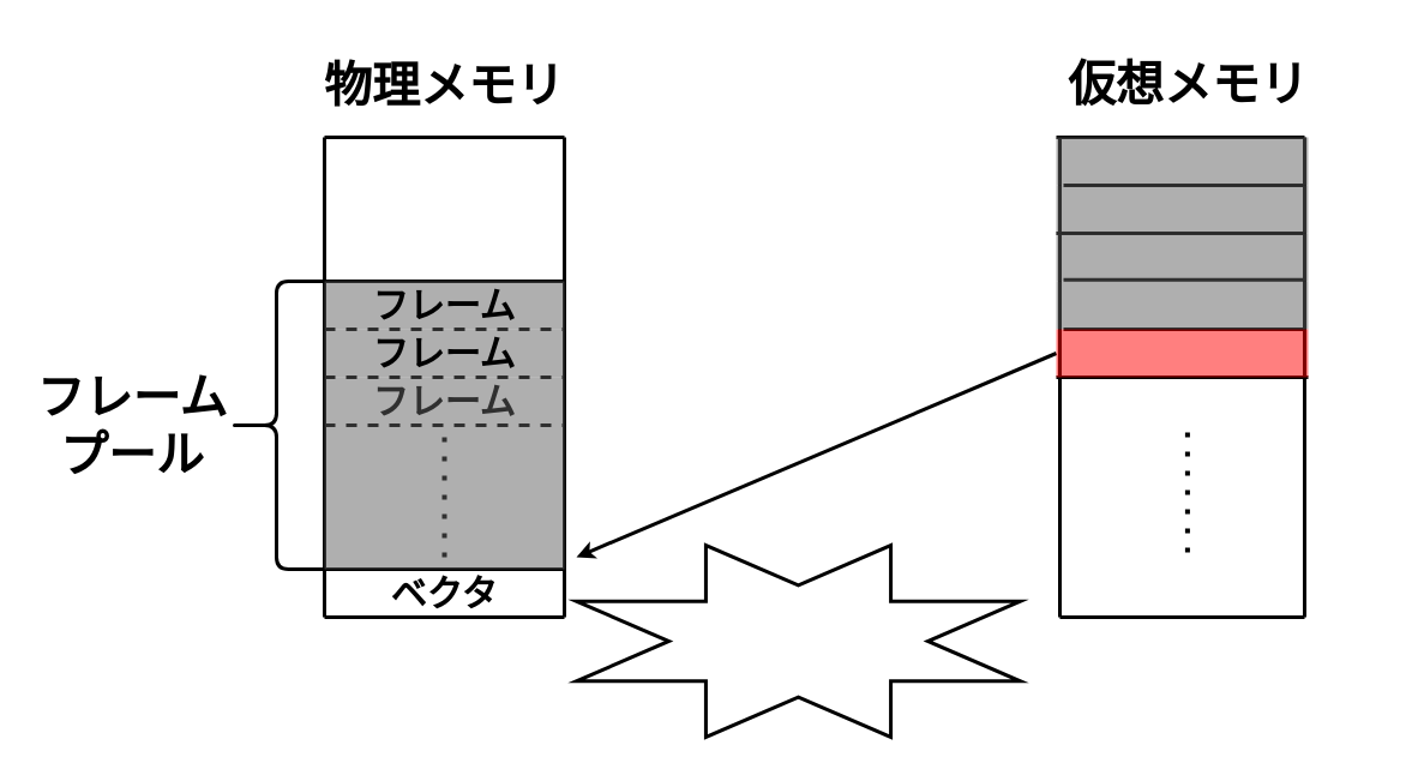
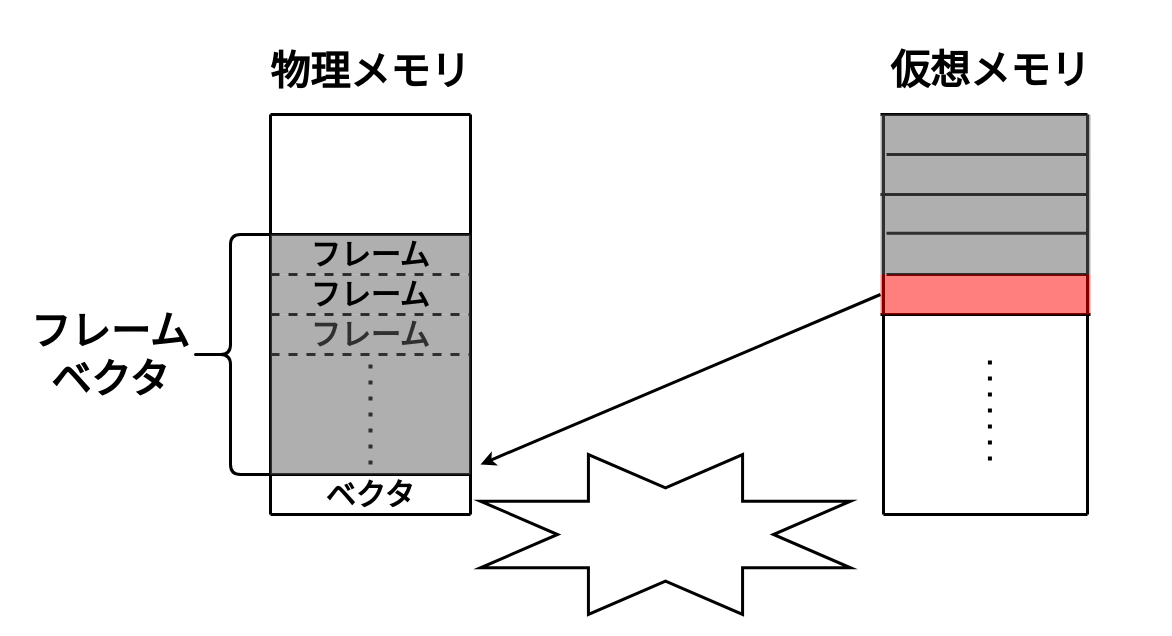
  <mxCell id="0" />
  <mxCell id="1" parent="0" />
- <mxCell id="2" value="&lt;span style=&quot;font-size: 40px;&quot;&gt;&lt;b&gt;フレーム&lt;br&gt;プール&lt;/b&gt;&lt;/span&gt;" style="text;html=1;strokeColor=none;fillColor=none;align=center;verticalAlign=middle;whiteSpace=wrap;rounded=0;" parent="1" vertex="1"><mxGeometry x="20" y="310" width="180" height="80" as="geometry" /></mxCell>
+ <mxCell id="2" value="&lt;span style=&quot;font-size: 40px;&quot;&gt;&lt;b&gt;フレーム&lt;br&gt;ベクタ&lt;/b&gt;&lt;/span&gt;" style="text;html=1;strokeColor=none;fillColor=none;align=center;verticalAlign=middle;whiteSpace=wrap;rounded=0;" parent="1" vertex="1"><mxGeometry x="20" y="310" width="180" height="80" as="geometry" /></mxCell>
  <mxCell id="3" value="" style="shape=curlyBracket;whiteSpace=wrap;html=1;rounded=1;labelPosition=left;verticalLabelPosition=middle;align=right;verticalAlign=middle;strokeWidth=3;fontSize=70;" parent="1" vertex="1"><mxGeometry x="190" y="230" width="80" height="240" as="geometry" /></mxCell>
  <mxCell id="4" value="" style="endArrow=none;html=1;rounded=0;strokeWidth=3;" parent="1" edge="1"><mxGeometry width="50" height="50" relative="1" as="geometry"><mxPoint x="883" y="510" as="sourcePoint" /><mxPoint x="883" y="110" as="targetPoint" /></mxGeometry></mxCell>
  <mxCell id="5" value="" style="endArrow=none;html=1;rounded=0;strokeWidth=3;" parent="1" edge="1"><mxGeometry width="50" height="50" relative="1" as="geometry"><mxPoint x="1087" y="510" as="sourcePoint" /><mxPoint x="1087" y="110" as="targetPoint" /></mxGeometry></mxCell>
  <mxCell id="6" value="" style="endArrow=none;html=1;rounded=0;strokeWidth=3;" parent="1" edge="1"><mxGeometry width="50" height="50" relative="1" as="geometry"><mxPoint x="883" y="510" as="sourcePoint" /><mxPoint x="1087" y="510" as="targetPoint" /></mxGeometry></mxCell>
  <mxCell id="7" value="" style="endArrow=none;html=1;rounded=0;strokeWidth=3;" parent="1" edge="1"><mxGeometry width="50" height="50" relative="1" as="geometry"><mxPoint x="880" y="110" as="sourcePoint" /><mxPoint x="1087" y="110" as="targetPoint" /></mxGeometry></mxCell>
  <mxCell id="8" value="&lt;span style=&quot;font-size: 40px;&quot;&gt;&lt;b&gt;仮想メモリ&lt;/b&gt;&lt;/span&gt;" style="text;html=1;strokeColor=none;fillColor=none;align=center;verticalAlign=middle;whiteSpace=wrap;rounded=0;" parent="1" vertex="1"><mxGeometry x="830" y="20" width="320" height="90" as="geometry" /></mxCell>
  <mxCell id="9" value="" style="endArrow=none;html=1;rounded=0;strokeWidth=3;" parent="1" edge="1"><mxGeometry width="50" height="50" relative="1" as="geometry"><mxPoint x="886" y="150" as="sourcePoint" /><mxPoint x="1087" y="150" as="targetPoint" /></mxGeometry></mxCell>
  <mxCell id="10" value="" style="endArrow=none;html=1;rounded=0;strokeWidth=3;" parent="1" edge="1"><mxGeometry width="50" height="50" relative="1" as="geometry"><mxPoint x="880" y="190" as="sourcePoint" /><mxPoint x="1087" y="190" as="targetPoint" /></mxGeometry></mxCell>
  <mxCell id="11" value="" style="endArrow=none;html=1;rounded=0;strokeWidth=3;" parent="1" edge="1"><mxGeometry width="50" height="50" relative="1" as="geometry"><mxPoint x="886" y="228.82" as="sourcePoint" /><mxPoint x="1087" y="228.82" as="targetPoint" /></mxGeometry></mxCell>
  <mxCell id="12" value="" style="endArrow=none;html=1;rounded=0;strokeWidth=3;" parent="1" edge="1"><mxGeometry width="50" height="50" relative="1" as="geometry"><mxPoint x="886" y="270" as="sourcePoint" /><mxPoint x="1087" y="270" as="targetPoint" /></mxGeometry></mxCell>
  <mxCell id="13" value="" style="endArrow=classic;html=1;rounded=0;fontSize=70;strokeWidth=3;entryX=1.05;entryY=-0.25;entryDx=0;entryDy=0;exitX=0;exitY=0.5;exitDx=0;exitDy=0;entryPerimeter=0;" parent="1" source="39" target="25" edge="1"><mxGeometry width="50" height="50" relative="1" as="geometry"><mxPoint x="732" y="400" as="sourcePoint" /><mxPoint x="410" y="1799" as="targetPoint" /></mxGeometry></mxCell>
  <mxCell id="14" value="" style="verticalLabelPosition=bottom;verticalAlign=top;html=1;shape=mxgraph.basic.8_point_star;strokeWidth=3;fontSize=70;fillColor=default;" parent="1" vertex="1"><mxGeometry x="480" y="450" width="370" height="160" as="geometry" /></mxCell>
  <mxCell id="15" value="" style="endArrow=none;html=1;rounded=0;strokeWidth=3;" edge="1" parent="1"><mxGeometry width="50" height="50" relative="1" as="geometry"><mxPoint x="270" y="110" as="sourcePoint" /><mxPoint x="470" y="110" as="targetPoint" /></mxGeometry></mxCell>
  <mxCell id="16" value="" style="endArrow=none;html=1;rounded=0;strokeWidth=3;" edge="1" parent="1"><mxGeometry width="50" height="50" relative="1" as="geometry"><mxPoint x="270" y="110" as="sourcePoint" /><mxPoint x="270" y="510" as="targetPoint" /></mxGeometry></mxCell>
  <mxCell id="17" value="" style="endArrow=none;html=1;rounded=0;strokeWidth=3;" edge="1" parent="1"><mxGeometry width="50" height="50" relative="1" as="geometry"><mxPoint x="470" y="110" as="sourcePoint" /><mxPoint x="470" y="510" as="targetPoint" /></mxGeometry></mxCell>
  <mxCell id="18" value="" style="endArrow=none;html=1;rounded=0;strokeWidth=3;" edge="1" parent="1"><mxGeometry width="50" height="50" relative="1" as="geometry"><mxPoint x="270" y="510" as="sourcePoint" /><mxPoint x="470" y="510" as="targetPoint" /></mxGeometry></mxCell>
  <mxCell id="19" value="" style="endArrow=none;html=1;rounded=0;strokeWidth=3;" edge="1" parent="1"><mxGeometry width="50" height="50" relative="1" as="geometry"><mxPoint x="270" y="230" as="sourcePoint" /><mxPoint x="470" y="230" as="targetPoint" /></mxGeometry></mxCell>
  <mxCell id="20" value="" style="endArrow=none;html=1;rounded=0;strokeWidth=3;" edge="1" parent="1"><mxGeometry width="50" height="50" relative="1" as="geometry"><mxPoint x="270" y="470" as="sourcePoint" /><mxPoint x="470" y="470" as="targetPoint" /></mxGeometry></mxCell>
  <mxCell id="21" value="" style="endArrow=none;dashed=1;html=1;rounded=0;strokeWidth=3;" edge="1" parent="1"><mxGeometry width="50" height="50" relative="1" as="geometry"><mxPoint x="270" y="270" as="sourcePoint" /><mxPoint x="470" y="270" as="targetPoint" /></mxGeometry></mxCell>
  <mxCell id="22" value="" style="endArrow=none;dashed=1;html=1;rounded=0;strokeWidth=3;" edge="1" parent="1"><mxGeometry width="50" height="50" relative="1" as="geometry"><mxPoint x="270" y="310" as="sourcePoint" /><mxPoint x="470" y="310" as="targetPoint" /></mxGeometry></mxCell>
  <mxCell id="23" value="" style="endArrow=none;dashed=1;html=1;rounded=0;strokeWidth=3;" edge="1" parent="1"><mxGeometry width="50" height="50" relative="1" as="geometry"><mxPoint x="270" y="350" as="sourcePoint" /><mxPoint x="470" y="350" as="targetPoint" /></mxGeometry></mxCell>
  <mxCell id="24" value="" style="endArrow=none;dashed=1;html=1;dashPattern=1 3;strokeWidth=4;rounded=0;" edge="1" parent="1"><mxGeometry width="50" height="50" relative="1" as="geometry"><mxPoint x="370" y="460" as="sourcePoint" /><mxPoint x="370" y="360" as="targetPoint" /></mxGeometry></mxCell>
  <mxCell id="25" value="&lt;b&gt;&lt;font style=&quot;font-size: 30px;&quot;&gt;ベクタ&lt;/font&gt;&lt;/b&gt;" style="text;html=1;strokeColor=none;fillColor=none;align=center;verticalAlign=middle;whiteSpace=wrap;rounded=0;" vertex="1" parent="1"><mxGeometry x="270" y="470" width="200" height="40" as="geometry" /></mxCell>
  <mxCell id="26" value="" style="rounded=0;whiteSpace=wrap;html=1;strokeWidth=3;fontSize=30;strokeColor=none;fillColor=#616161;opacity=50;" vertex="1" parent="1"><mxGeometry x="270" y="230" width="200" height="40" as="geometry" /></mxCell>
  <mxCell id="27" value="" style="rounded=0;whiteSpace=wrap;html=1;strokeWidth=3;fontSize=30;strokeColor=none;fillColor=#616161;opacity=50;" vertex="1" parent="1"><mxGeometry x="270" y="270" width="200" height="40" as="geometry" /></mxCell>
  <mxCell id="28" value="&lt;p style=&quot;line-height: 70%;&quot;&gt;&lt;b style=&quot;&quot;&gt;&lt;font style=&quot;&quot;&gt;&lt;font style=&quot;font-size: 40px;&quot;&gt;物理メモリ&lt;/font&gt;&lt;br&gt;&lt;/font&gt;&lt;/b&gt;&lt;/p&gt;" style="text;html=1;strokeColor=none;fillColor=none;align=center;verticalAlign=middle;whiteSpace=wrap;rounded=0;fontSize=50;" vertex="1" parent="1"><mxGeometry x="250" y="20" width="240" height="90" as="geometry" /></mxCell>
  <mxCell id="29" value="&lt;b&gt;&lt;font style=&quot;font-size: 30px;&quot;&gt;フレーム&lt;/font&gt;&lt;/b&gt;" style="text;html=1;strokeColor=none;fillColor=none;align=center;verticalAlign=middle;whiteSpace=wrap;rounded=0;" vertex="1" parent="1"><mxGeometry x="270" y="230" width="200" height="40" as="geometry" /></mxCell>
  <mxCell id="30" value="&lt;b&gt;&lt;font style=&quot;font-size: 30px;&quot;&gt;フレーム&lt;/font&gt;&lt;/b&gt;" style="text;html=1;strokeColor=none;fillColor=none;align=center;verticalAlign=middle;whiteSpace=wrap;rounded=0;" vertex="1" parent="1"><mxGeometry x="270" y="270" width="200" height="40" as="geometry" /></mxCell>
  <mxCell id="31" value="&lt;b&gt;&lt;font style=&quot;font-size: 30px;&quot;&gt;フレーム&lt;/font&gt;&lt;/b&gt;" style="text;html=1;strokeColor=none;fillColor=none;align=center;verticalAlign=middle;whiteSpace=wrap;rounded=0;" vertex="1" parent="1"><mxGeometry x="270" y="310" width="200" height="40" as="geometry" /></mxCell>
  <mxCell id="32" value="" style="endArrow=none;html=1;rounded=0;strokeWidth=3;" edge="1" parent="1"><mxGeometry width="50" height="50" relative="1" as="geometry"><mxPoint x="880" y="310" as="sourcePoint" /><mxPoint x="1090" y="310" as="targetPoint" /></mxGeometry></mxCell>
  <mxCell id="33" value="" style="endArrow=none;dashed=1;html=1;dashPattern=1 3;strokeWidth=4;rounded=0;" edge="1" parent="1"><mxGeometry width="50" height="50" relative="1" as="geometry"><mxPoint x="989.41" y="456" as="sourcePoint" /><mxPoint x="989.41" y="356" as="targetPoint" /></mxGeometry></mxCell>
  <mxCell id="34" value="" style="rounded=0;whiteSpace=wrap;html=1;strokeWidth=3;fontSize=30;strokeColor=none;fillColor=#616161;opacity=50;" vertex="1" parent="1"><mxGeometry x="880" y="110" width="210" height="40" as="geometry" /></mxCell>
  <mxCell id="35" value="" style="rounded=0;whiteSpace=wrap;html=1;strokeWidth=3;fontSize=30;strokeColor=none;fillColor=#616161;opacity=50;" vertex="1" parent="1"><mxGeometry x="880" y="150" width="210" height="40" as="geometry" /></mxCell>
  <mxCell id="36" value="" style="rounded=0;whiteSpace=wrap;html=1;strokeWidth=3;fontSize=30;strokeColor=none;fillColor=#616161;opacity=50;" vertex="1" parent="1"><mxGeometry x="270" y="310" width="200" height="160" as="geometry" /></mxCell>
  <mxCell id="37" value="" style="rounded=0;whiteSpace=wrap;html=1;strokeWidth=3;fontSize=30;strokeColor=none;fillColor=#616161;opacity=50;" vertex="1" parent="1"><mxGeometry x="880" y="190" width="210" height="40" as="geometry" /></mxCell>
  <mxCell id="38" value="" style="rounded=0;whiteSpace=wrap;html=1;strokeWidth=3;fontSize=30;strokeColor=none;fillColor=#616161;opacity=50;" vertex="1" parent="1"><mxGeometry x="880" y="230" width="210" height="40" as="geometry" /></mxCell>
  <mxCell id="39" value="" style="rounded=0;whiteSpace=wrap;html=1;strokeWidth=3;fontSize=30;strokeColor=none;fillColor=#FF0000;opacity=50;" vertex="1" parent="1"><mxGeometry x="880" y="270" width="210" height="40" as="geometry" /></mxCell>
